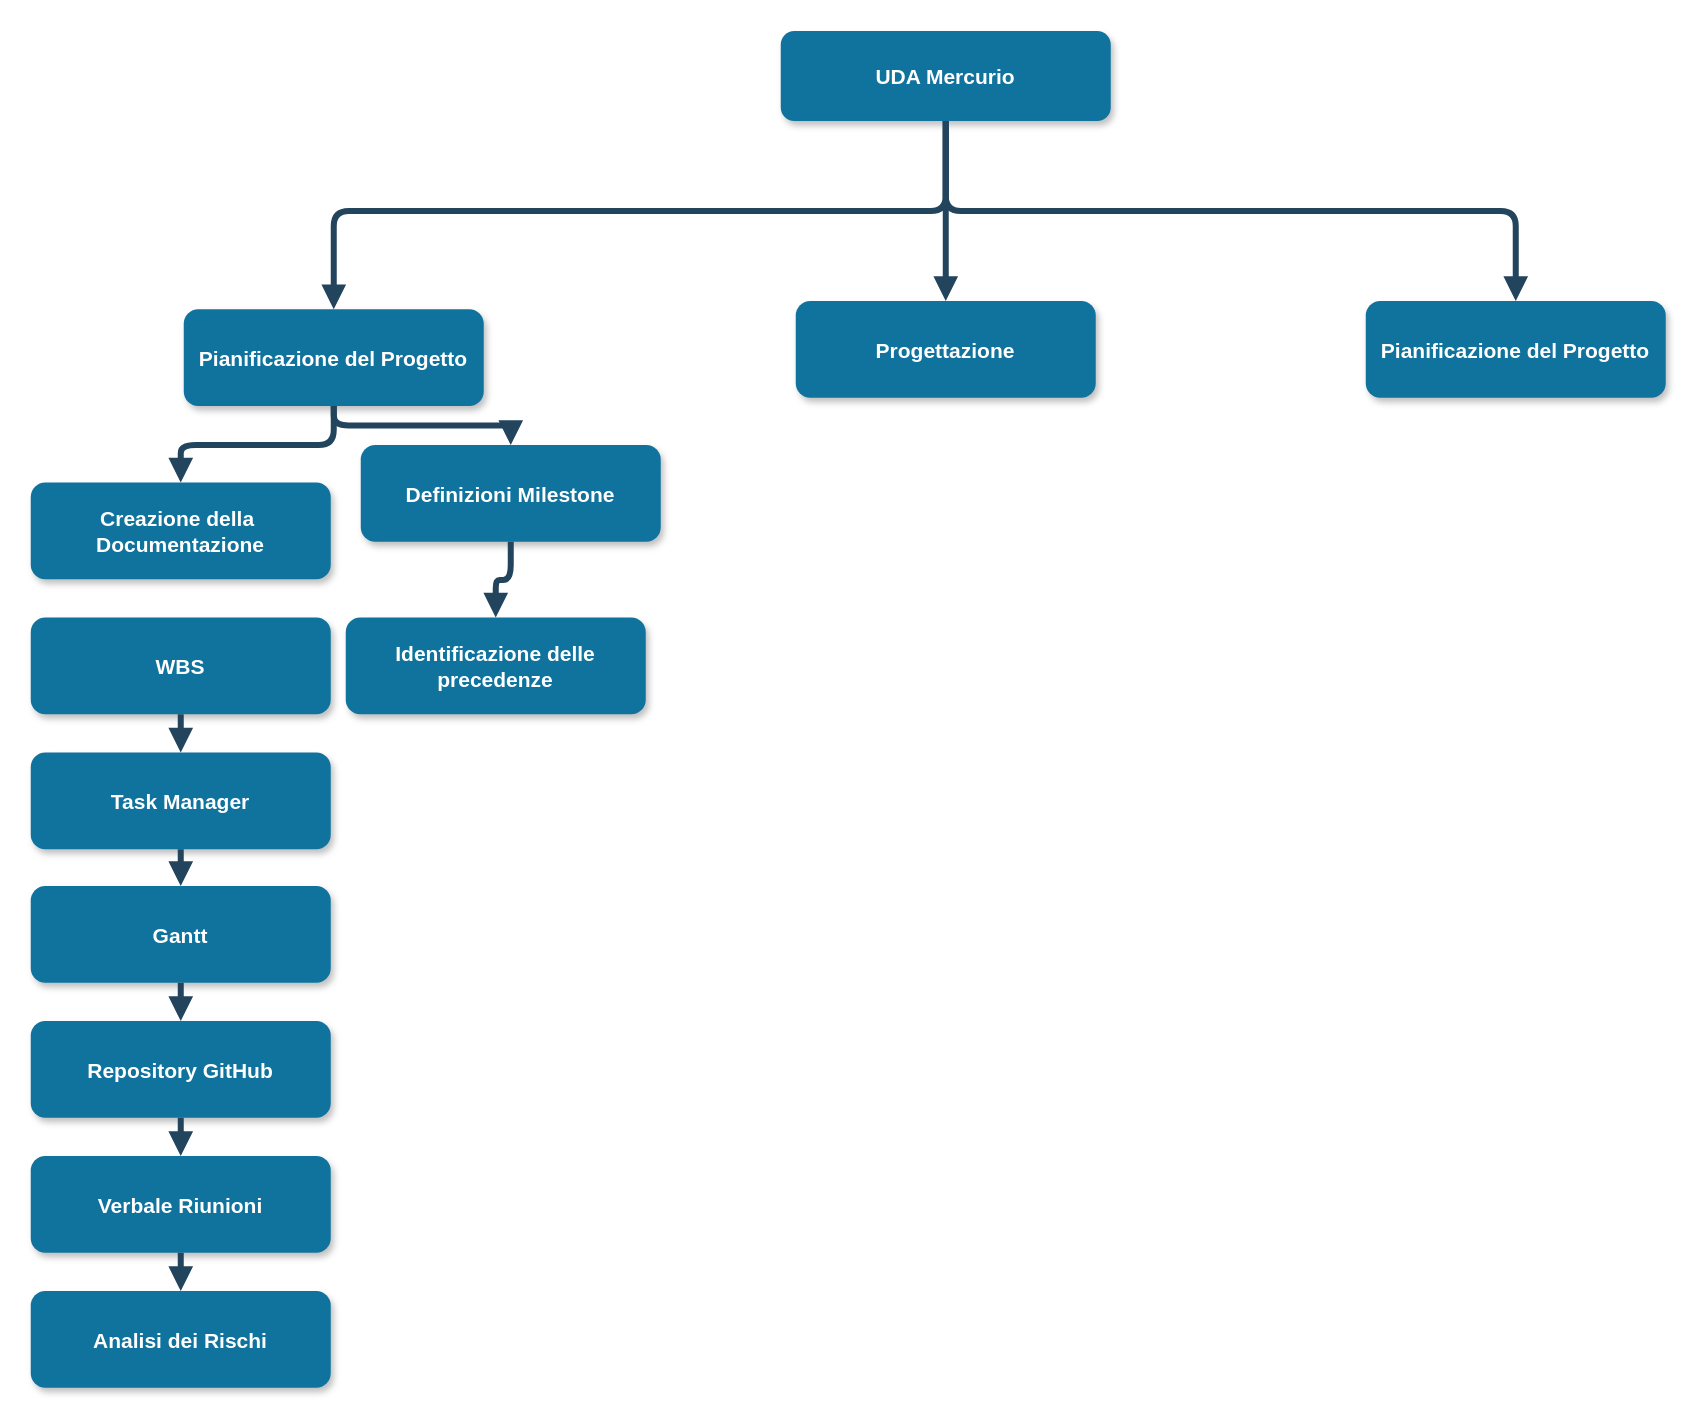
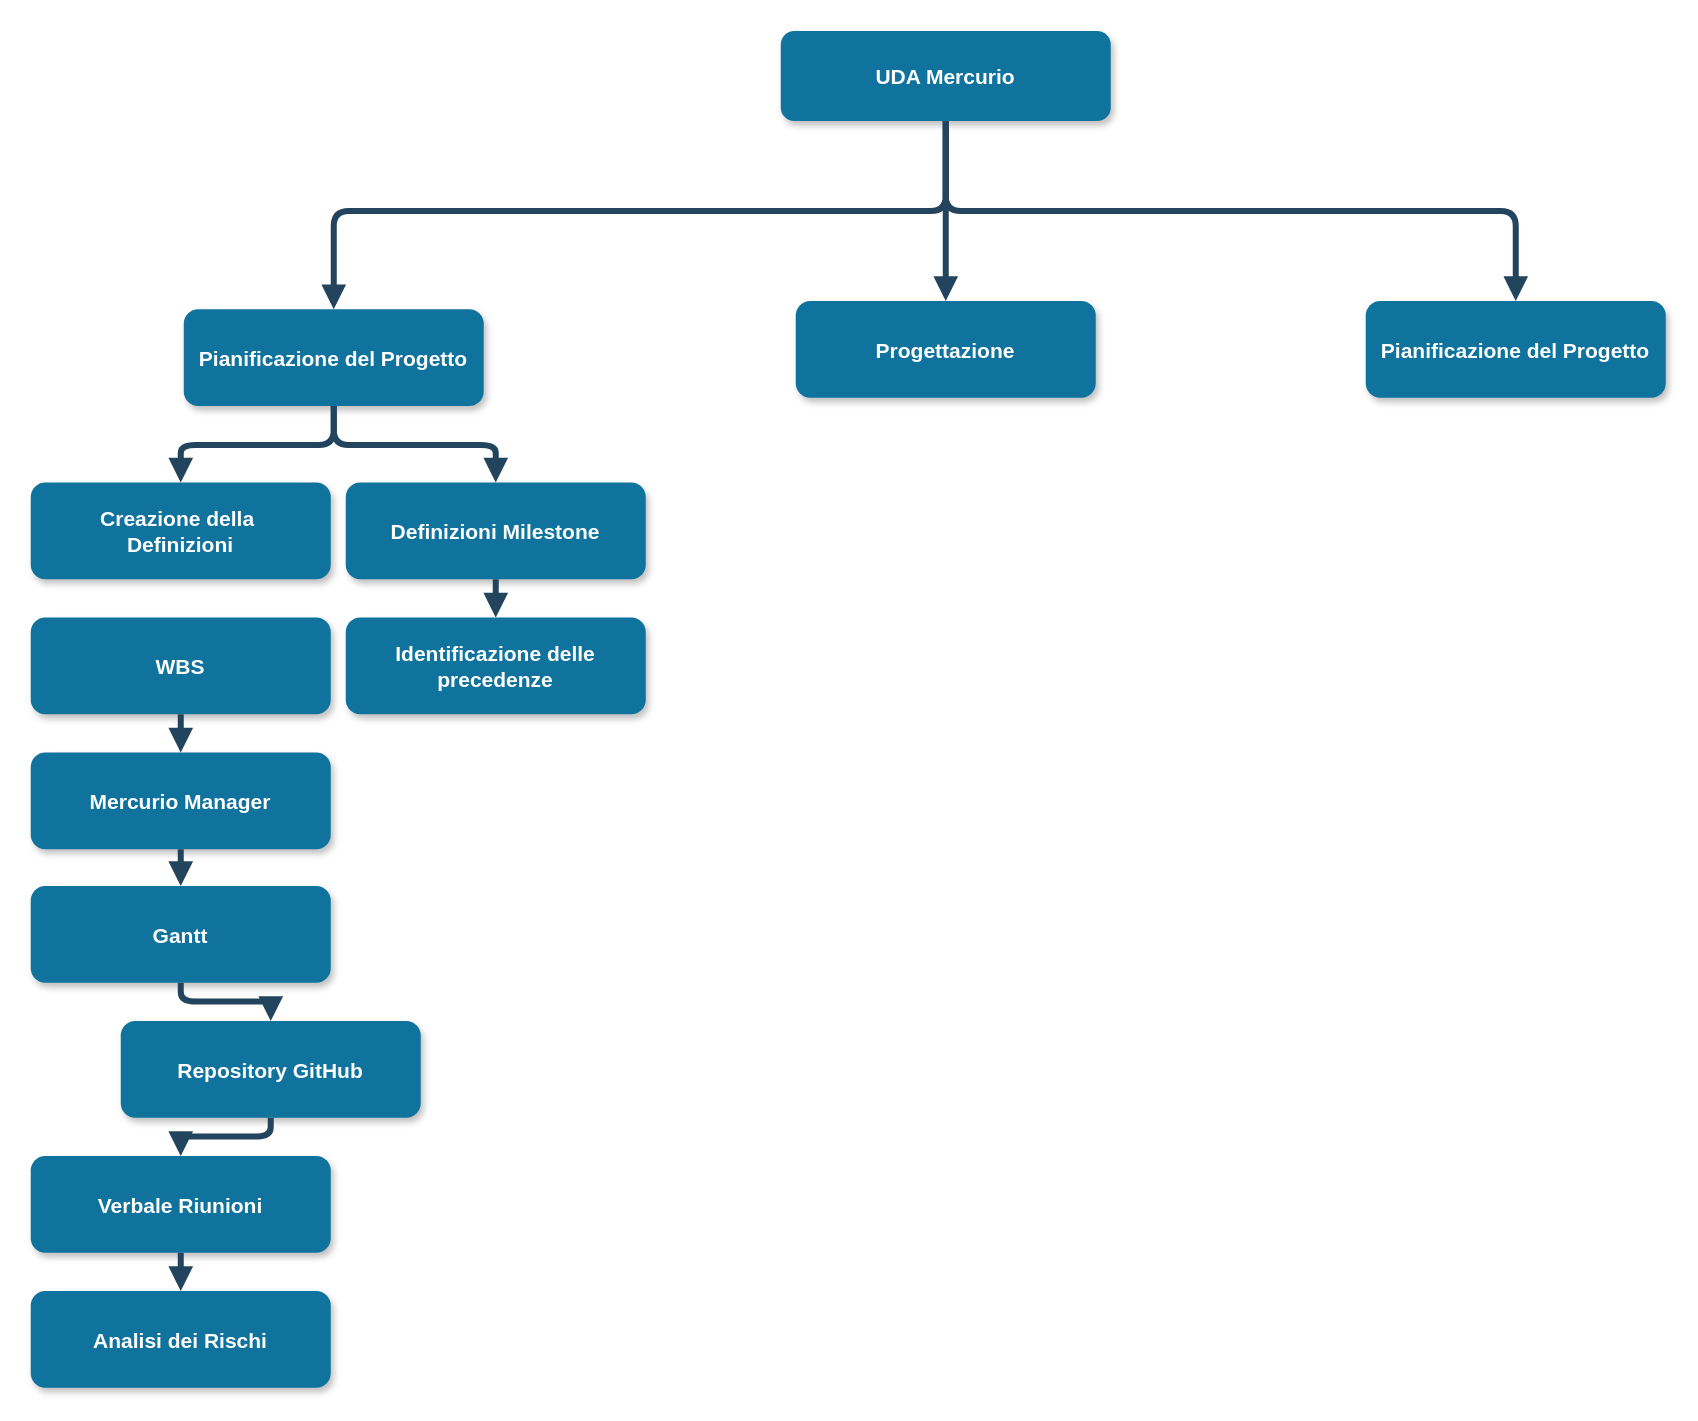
  <mxCell id="0" />
  <mxCell id="1" parent="0" />
  <mxCell id="2" value="UDA Mercurio" style="rounded=1;fillColor=#10739E;strokeColor=none;shadow=1;gradientColor=none;fontStyle=1;fontColor=#FFFFFF;fontSize=14;" parent="1" vertex="1"><mxGeometry x="520" y="20" width="220" height="60" as="geometry" /></mxCell>
  <mxCell id="3" value="Pianificazione del Progetto" style="rounded=1;fillColor=#10739E;strokeColor=none;shadow=1;gradientColor=none;fontStyle=1;fontColor=#FFFFFF;fontSize=14;" parent="1" vertex="1"><mxGeometry x="122" y="205.5" width="200" height="64.5" as="geometry" /></mxCell>
  <mxCell id="4" value="" style="edgeStyle=elbowEdgeStyle;elbow=vertical;strokeWidth=4;endArrow=block;endFill=1;fontStyle=1;strokeColor=#23445D;" parent="1" source="2" target="3" edge="1"><mxGeometry x="22" y="165.5" width="100" height="100" as="geometry"><mxPoint x="-138" y="-144.5" as="sourcePoint" /><mxPoint x="-38" y="-244.5" as="targetPoint" /><Array as="points"><mxPoint x="430" y="140" /></Array></mxGeometry></mxCell>
  <mxCell id="5" value="" style="edgeStyle=elbowEdgeStyle;elbow=vertical;strokeWidth=4;endArrow=block;endFill=1;fontStyle=1;strokeColor=#23445D;exitX=0.5;exitY=1;exitDx=0;exitDy=0;entryX=0.5;entryY=0;entryDx=0;entryDy=0;" edge="1" parent="1" source="3" target="6"><mxGeometry x="62" y="165.5" width="100" height="100" as="geometry"><mxPoint x="222" y="296" as="sourcePoint" /><mxPoint x="222" y="326" as="targetPoint" /></mxGeometry></mxCell>
- <mxCell id="6" value="Creazione della &#10;Documentazione" style="rounded=1;fillColor=#10739E;strokeColor=none;shadow=1;gradientColor=none;fontStyle=1;fontColor=#FFFFFF;fontSize=14;" vertex="1" parent="1"><mxGeometry x="20" y="321" width="200" height="64.5" as="geometry" /></mxCell>
+ <mxCell id="6" value="Creazione della &#10;Definizioni" style="rounded=1;fillColor=#10739E;strokeColor=none;shadow=1;gradientColor=none;fontStyle=1;fontColor=#FFFFFF;fontSize=14;" vertex="1" parent="1"><mxGeometry x="20" y="321" width="200" height="64.5" as="geometry" /></mxCell>
  <mxCell id="7" value="" style="edgeStyle=elbowEdgeStyle;elbow=vertical;strokeWidth=4;endArrow=block;endFill=1;fontStyle=1;strokeColor=#23445D;exitX=0.5;exitY=1;exitDx=0;exitDy=0;entryX=0.5;entryY=0;entryDx=0;entryDy=0;" edge="1" parent="1" target="8" source="3"><mxGeometry x="62" y="165.5" width="100" height="100" as="geometry"><mxPoint x="462" y="270" as="sourcePoint" /><mxPoint x="462" y="326" as="targetPoint" /></mxGeometry></mxCell>
- <mxCell id="8" value="Definizioni Milestone" style="rounded=1;fillColor=#10739E;strokeColor=none;shadow=1;gradientColor=none;fontStyle=1;fontColor=#FFFFFF;fontSize=14;" vertex="1" parent="1"><mxGeometry x="240" y="296" width="200" height="64.5" as="geometry" /></mxCell>
+ <mxCell id="8" value="Definizioni Milestone" style="rounded=1;fillColor=#10739E;strokeColor=none;shadow=1;gradientColor=none;fontStyle=1;fontColor=#FFFFFF;fontSize=14;" vertex="1" parent="1"><mxGeometry x="230" y="321" width="200" height="64.5" as="geometry" /></mxCell>
  <mxCell id="9" value="WBS" style="rounded=1;fillColor=#10739E;strokeColor=none;shadow=1;gradientColor=none;fontStyle=1;fontColor=#FFFFFF;fontSize=14;" vertex="1" parent="1"><mxGeometry x="20" y="411" width="200" height="64.5" as="geometry" /></mxCell>
  <mxCell id="10" value="" style="edgeStyle=elbowEdgeStyle;elbow=vertical;strokeWidth=4;endArrow=block;endFill=1;fontStyle=1;strokeColor=#23445D;exitX=0.5;exitY=1;exitDx=0;exitDy=0;entryX=0.5;entryY=0;entryDx=0;entryDy=0;" edge="1" parent="1" target="11" source="9"><mxGeometry x="72" y="165.5" width="100" height="100" as="geometry"><mxPoint x="120" y="490" as="sourcePoint" /><mxPoint x="602" y="410" as="targetPoint" /></mxGeometry></mxCell>
- <mxCell id="11" value="Task Manager" style="rounded=1;fillColor=#10739E;strokeColor=none;shadow=1;gradientColor=none;fontStyle=1;fontColor=#FFFFFF;fontSize=14;" vertex="1" parent="1"><mxGeometry x="20" y="501" width="200" height="64.5" as="geometry" /></mxCell>
+ <mxCell id="11" value="Mercurio Manager" style="rounded=1;fillColor=#10739E;strokeColor=none;shadow=1;gradientColor=none;fontStyle=1;fontColor=#FFFFFF;fontSize=14;" vertex="1" parent="1"><mxGeometry x="20" y="501" width="200" height="64.5" as="geometry" /></mxCell>
  <mxCell id="12" value="Gantt" style="rounded=1;fillColor=#10739E;strokeColor=none;shadow=1;gradientColor=none;fontStyle=1;fontColor=#FFFFFF;fontSize=14;" vertex="1" parent="1"><mxGeometry x="20" y="590" width="200" height="64.5" as="geometry" /></mxCell>
  <mxCell id="13" value="" style="edgeStyle=elbowEdgeStyle;elbow=vertical;strokeWidth=4;endArrow=block;endFill=1;fontStyle=1;strokeColor=#23445D;exitX=0.5;exitY=1;exitDx=0;exitDy=0;entryX=0.5;entryY=0;entryDx=0;entryDy=0;" edge="1" parent="1" source="11" target="12"><mxGeometry x="72" y="165.5" width="100" height="100" as="geometry"><mxPoint x="130" y="486" as="sourcePoint" /><mxPoint x="130" y="511" as="targetPoint" /></mxGeometry></mxCell>
- <mxCell id="14" value="Repository GitHub" style="rounded=1;fillColor=#10739E;strokeColor=none;shadow=1;gradientColor=none;fontStyle=1;fontColor=#FFFFFF;fontSize=14;" vertex="1" parent="1"><mxGeometry x="20" y="680" width="200" height="64.5" as="geometry" /></mxCell>
+ <mxCell id="14" value="Repository GitHub" style="rounded=1;fillColor=#10739E;strokeColor=none;shadow=1;gradientColor=none;fontStyle=1;fontColor=#FFFFFF;fontSize=14;" vertex="1" parent="1"><mxGeometry x="80" y="680" width="200" height="64.5" as="geometry" /></mxCell>
  <mxCell id="15" value="" style="edgeStyle=elbowEdgeStyle;elbow=vertical;strokeWidth=4;endArrow=block;endFill=1;fontStyle=1;strokeColor=#23445D;exitX=0.5;exitY=1;exitDx=0;exitDy=0;entryX=0.5;entryY=0;entryDx=0;entryDy=0;" edge="1" parent="1" source="12" target="14"><mxGeometry x="72" y="165.5" width="100" height="100" as="geometry"><mxPoint x="130" y="576" as="sourcePoint" /><mxPoint x="130" y="600" as="targetPoint" /></mxGeometry></mxCell>
  <mxCell id="16" value="Verbale Riunioni" style="rounded=1;fillColor=#10739E;strokeColor=none;shadow=1;gradientColor=none;fontStyle=1;fontColor=#FFFFFF;fontSize=14;" vertex="1" parent="1"><mxGeometry x="20" y="770" width="200" height="64.5" as="geometry" /></mxCell>
  <mxCell id="17" value="" style="edgeStyle=elbowEdgeStyle;elbow=vertical;strokeWidth=4;endArrow=block;endFill=1;fontStyle=1;strokeColor=#23445D;exitX=0.5;exitY=1;exitDx=0;exitDy=0;entryX=0.5;entryY=0;entryDx=0;entryDy=0;" edge="1" parent="1" source="14" target="16"><mxGeometry x="72" y="165.5" width="100" height="100" as="geometry"><mxPoint x="130" y="665" as="sourcePoint" /><mxPoint x="130" y="690" as="targetPoint" /></mxGeometry></mxCell>
  <mxCell id="18" value="" style="edgeStyle=elbowEdgeStyle;elbow=vertical;strokeWidth=4;endArrow=block;endFill=1;fontStyle=1;strokeColor=#23445D;entryX=0.5;entryY=0;entryDx=0;entryDy=0;exitX=0.5;exitY=1;exitDx=0;exitDy=0;" edge="1" parent="1" source="16" target="19"><mxGeometry x="72" y="165.5" width="100" height="100" as="geometry"><mxPoint x="120" y="830" as="sourcePoint" /><mxPoint x="130" y="780" as="targetPoint" /></mxGeometry></mxCell>
  <mxCell id="19" value="Analisi dei Rischi" style="rounded=1;fillColor=#10739E;strokeColor=none;shadow=1;gradientColor=none;fontStyle=1;fontColor=#FFFFFF;fontSize=14;" vertex="1" parent="1"><mxGeometry x="20" y="860" width="200" height="64.5" as="geometry" /></mxCell>
  <mxCell id="20" value="Identificazione delle&#10;precedenze" style="rounded=1;fillColor=#10739E;strokeColor=none;shadow=1;gradientColor=none;fontStyle=1;fontColor=#FFFFFF;fontSize=14;" vertex="1" parent="1"><mxGeometry x="230" y="411" width="200" height="64.5" as="geometry" /></mxCell>
  <mxCell id="21" value="" style="edgeStyle=elbowEdgeStyle;elbow=vertical;strokeWidth=4;endArrow=block;endFill=1;fontStyle=1;strokeColor=#23445D;exitX=0.5;exitY=1;exitDx=0;exitDy=0;entryX=0.5;entryY=0;entryDx=0;entryDy=0;" edge="1" parent="1" source="8" target="20"><mxGeometry x="72" y="165.5" width="100" height="100" as="geometry"><mxPoint x="130" y="396" as="sourcePoint" /><mxPoint x="130" y="421" as="targetPoint" /></mxGeometry></mxCell>
  <mxCell id="22" value="Progettazione" style="rounded=1;fillColor=#10739E;strokeColor=none;shadow=1;gradientColor=none;fontStyle=1;fontColor=#FFFFFF;fontSize=14;" vertex="1" parent="1"><mxGeometry x="530" y="200" width="200" height="64.5" as="geometry" /></mxCell>
  <mxCell id="23" value="" style="edgeStyle=elbowEdgeStyle;elbow=vertical;strokeWidth=4;endArrow=block;endFill=1;fontStyle=1;strokeColor=#23445D;exitX=0.5;exitY=1;exitDx=0;exitDy=0;entryX=0.5;entryY=0;entryDx=0;entryDy=0;" edge="1" parent="1" source="2" target="22"><mxGeometry x="22" y="165.5" width="100" height="100" as="geometry"><mxPoint x="640" y="90" as="sourcePoint" /><mxPoint x="630" y="190" as="targetPoint" /><Array as="points"><mxPoint x="630" y="130" /></Array></mxGeometry></mxCell>
  <mxCell id="24" value="Pianificazione del Progetto" style="rounded=1;fillColor=#10739E;strokeColor=none;shadow=1;gradientColor=none;fontStyle=1;fontColor=#FFFFFF;fontSize=14;" vertex="1" parent="1"><mxGeometry x="910" y="200" width="200" height="64.5" as="geometry" /></mxCell>
  <mxCell id="25" value="" style="edgeStyle=elbowEdgeStyle;elbow=vertical;strokeWidth=4;endArrow=block;endFill=1;fontStyle=1;strokeColor=#23445D;exitX=0.5;exitY=1;exitDx=0;exitDy=0;entryX=0.5;entryY=0;entryDx=0;entryDy=0;" edge="1" parent="1" source="2" target="24"><mxGeometry x="22" y="165.5" width="100" height="100" as="geometry"><mxPoint x="640" y="90" as="sourcePoint" /><mxPoint x="232" y="216" as="targetPoint" /><Array as="points"><mxPoint x="820" y="140" /></Array></mxGeometry></mxCell>
